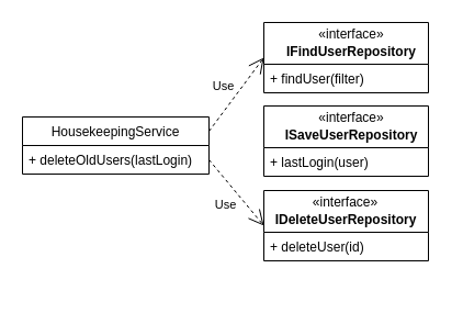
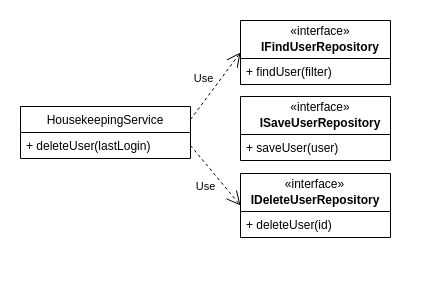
  <mxCell id="0" />
  <mxCell id="1" parent="0" />
  <mxCell id="2" value="" style="group" parent="1" vertex="1" connectable="0"><mxGeometry x="240" y="20" width="160" height="90" as="geometry" /></mxCell>
  <mxCell id="3" value="" style="group" parent="2" vertex="1" connectable="0"><mxGeometry width="160" height="90" as="geometry" /></mxCell>
  <mxCell id="4" value="" style="group" parent="3" vertex="1" connectable="0"><mxGeometry width="160" height="90" as="geometry" /></mxCell>
  <mxCell id="5" value="" style="swimlane;fontStyle=0;childLayout=stackLayout;horizontal=1;startSize=38;fillColor=none;horizontalStack=0;resizeParent=1;resizeParentMax=0;resizeLast=0;collapsible=1;marginBottom=0;" parent="4" vertex="1"><mxGeometry width="150" height="64" as="geometry"><mxRectangle width="50" height="40" as="alternateBounds" /></mxGeometry></mxCell>
  <mxCell id="6" value="+ findUser(filter)" style="text;strokeColor=none;fillColor=none;align=left;verticalAlign=middle;spacingLeft=4;spacingRight=4;overflow=hidden;rotatable=0;points=[[0,0.5],[1,0.5]];portConstraint=eastwest;" parent="5" vertex="1"><mxGeometry y="38" width="150" height="26" as="geometry" /></mxCell>
  <mxCell id="7" value="IFindUserRepository" style="text;align=center;fontStyle=1;verticalAlign=middle;spacingLeft=3;spacingRight=3;strokeColor=none;rotatable=0;points=[[0,0.5],[1,0.5]];portConstraint=eastwest;" parent="4" vertex="1"><mxGeometry x="10" y="18.004" width="140" height="16.122" as="geometry" /></mxCell>
  <mxCell id="8" value="&lt;span&gt;«interface»&lt;/span&gt;" style="text;html=1;strokeColor=none;fillColor=none;align=center;verticalAlign=middle;whiteSpace=wrap;rounded=0;" parent="4" vertex="1"><mxGeometry x="10" y="3.997" width="140" height="14.882" as="geometry" /></mxCell>
  <mxCell id="9" value="HousekeepingService" style="swimlane;fontStyle=0;childLayout=stackLayout;horizontal=1;startSize=26;fillColor=none;horizontalStack=0;resizeParent=1;resizeParentMax=0;resizeLast=0;collapsible=1;marginBottom=0;" parent="1" vertex="1"><mxGeometry x="20" y="106" width="170" height="52" as="geometry"><mxRectangle x="110" y="228.08" width="150" height="26" as="alternateBounds" /></mxGeometry></mxCell>
- <mxCell id="10" value="+ deleteOldUsers(lastLogin)" style="text;strokeColor=none;fillColor=none;align=left;verticalAlign=top;spacingLeft=4;spacingRight=4;overflow=hidden;rotatable=0;points=[[0,0.5],[1,0.5]];portConstraint=eastwest;" parent="9" vertex="1"><mxGeometry y="26" width="170" height="26" as="geometry" /></mxCell>
+ <mxCell id="10" value="+ deleteUser(lastLogin)" style="text;strokeColor=none;fillColor=none;align=left;verticalAlign=top;spacingLeft=4;spacingRight=4;overflow=hidden;rotatable=0;points=[[0,0.5],[1,0.5]];portConstraint=eastwest;" parent="9" vertex="1"><mxGeometry y="26" width="170" height="26" as="geometry" /></mxCell>
  <mxCell id="11" value="" style="group" parent="1" vertex="1" connectable="0"><mxGeometry x="240" y="96" width="160" height="90" as="geometry" /></mxCell>
  <mxCell id="12" value="" style="group" parent="11" vertex="1" connectable="0"><mxGeometry width="160" height="90" as="geometry" /></mxCell>
  <mxCell id="13" value="" style="swimlane;fontStyle=0;childLayout=stackLayout;horizontal=1;startSize=38;fillColor=none;horizontalStack=0;resizeParent=1;resizeParentMax=0;resizeLast=0;collapsible=1;marginBottom=0;" parent="12" vertex="1"><mxGeometry width="150" height="64" as="geometry"><mxRectangle width="50" height="40" as="alternateBounds" /></mxGeometry></mxCell>
- <mxCell id="14" value="+ lastLogin(user)" style="text;strokeColor=none;fillColor=none;align=left;verticalAlign=middle;spacingLeft=4;spacingRight=4;overflow=hidden;rotatable=0;points=[[0,0.5],[1,0.5]];portConstraint=eastwest;" parent="13" vertex="1"><mxGeometry y="38" width="150" height="26" as="geometry" /></mxCell>
+ <mxCell id="14" value="+ saveUser(user)" style="text;strokeColor=none;fillColor=none;align=left;verticalAlign=middle;spacingLeft=4;spacingRight=4;overflow=hidden;rotatable=0;points=[[0,0.5],[1,0.5]];portConstraint=eastwest;" parent="13" vertex="1"><mxGeometry y="38" width="150" height="26" as="geometry" /></mxCell>
  <mxCell id="15" value="ISaveUserRepository" style="text;align=center;fontStyle=1;verticalAlign=middle;spacingLeft=3;spacingRight=3;strokeColor=none;rotatable=0;points=[[0,0.5],[1,0.5]];portConstraint=eastwest;" parent="12" vertex="1"><mxGeometry x="10" y="18.004" width="140" height="16.122" as="geometry" /></mxCell>
  <mxCell id="16" value="&lt;span&gt;«interface»&lt;/span&gt;" style="text;html=1;strokeColor=none;fillColor=none;align=center;verticalAlign=middle;whiteSpace=wrap;rounded=0;" parent="12" vertex="1"><mxGeometry x="10" y="3.997" width="140" height="14.882" as="geometry" /></mxCell>
  <mxCell id="17" value="" style="group" parent="1" vertex="1" connectable="0"><mxGeometry x="240" y="173" width="160" height="90" as="geometry" /></mxCell>
  <mxCell id="18" value="" style="group" parent="17" vertex="1" connectable="0"><mxGeometry width="150" height="90" as="geometry" /></mxCell>
  <mxCell id="19" value="" style="swimlane;fontStyle=0;childLayout=stackLayout;horizontal=1;startSize=38;fillColor=none;horizontalStack=0;resizeParent=1;resizeParentMax=0;resizeLast=0;collapsible=1;marginBottom=0;" parent="18" vertex="1"><mxGeometry width="150" height="64" as="geometry"><mxRectangle width="50" height="40" as="alternateBounds" /></mxGeometry></mxCell>
  <mxCell id="20" value="+ deleteUser(id)" style="text;strokeColor=none;fillColor=none;align=left;verticalAlign=middle;spacingLeft=4;spacingRight=4;overflow=hidden;rotatable=0;points=[[0,0.5],[1,0.5]];portConstraint=eastwest;" parent="19" vertex="1"><mxGeometry y="38" width="150" height="26" as="geometry" /></mxCell>
  <mxCell id="21" value="IDeleteUserRepository" style="text;align=center;fontStyle=1;verticalAlign=middle;spacingLeft=3;spacingRight=3;strokeColor=none;rotatable=0;points=[[0,0.5],[1,0.5]];portConstraint=eastwest;" parent="18" vertex="1"><mxGeometry x="9.375" y="18.004" width="131.25" height="16.122" as="geometry" /></mxCell>
  <mxCell id="22" value="&lt;span&gt;«interface»&lt;/span&gt;" style="text;html=1;strokeColor=none;fillColor=none;align=center;verticalAlign=middle;whiteSpace=wrap;rounded=0;" parent="18" vertex="1"><mxGeometry x="9.375" y="3.997" width="131.25" height="14.882" as="geometry" /></mxCell>
  <mxCell id="23" value="Use" style="endArrow=open;endSize=12;dashed=1;html=1;exitX=1;exitY=0.25;exitDx=0;exitDy=0;entryX=0;entryY=0.5;entryDx=0;entryDy=0;" parent="1" source="9" target="5" edge="1"><mxGeometry x="-0.028" y="14" width="160" relative="1" as="geometry"><mxPoint x="20" y="286" as="sourcePoint" /><mxPoint x="180" y="286" as="targetPoint" /><mxPoint as="offset" /></mxGeometry></mxCell>
  <mxCell id="24" value="Use" style="endArrow=open;endSize=12;dashed=1;html=1;exitX=1;exitY=0.5;exitDx=0;exitDy=0;entryX=0;entryY=0.5;entryDx=0;entryDy=0;" parent="1" source="10" target="19" edge="1"><mxGeometry x="0.052" y="-15" width="160" relative="1" as="geometry"><mxPoint x="140" y="246" as="sourcePoint" /><mxPoint x="170" y="216" as="targetPoint" /><mxPoint as="offset" /></mxGeometry></mxCell>
